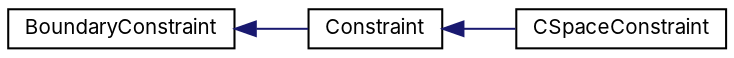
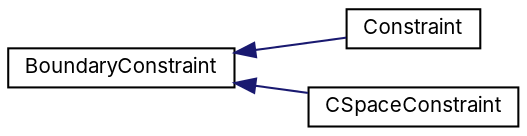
  digraph {
    fontname=Inter
    rankdir=LR
    node [color=black fillcolor=white fontname=Inter fontsize=10 shape=record style=filled]
    edge [color=midnightblue dir=back fontname=Inter fontsize=10 labelfontname=Helvetica labelfontsize=10 style=solid]
    n1 [height=0.2 label=Constraint width=0.4]
    n2 [height=0.2 label=BoundaryConstraint width=0.4]
    n3 [height=0.2 label=CSpaceConstraint width=0.4]
    n2 -> n1
-   n1 -> n3
+   n2 -> n3
  }
